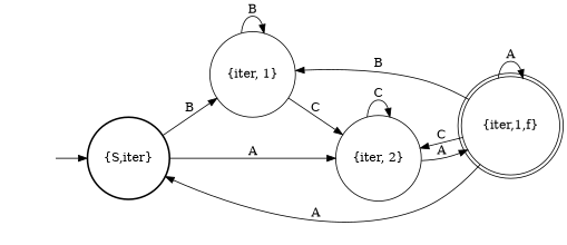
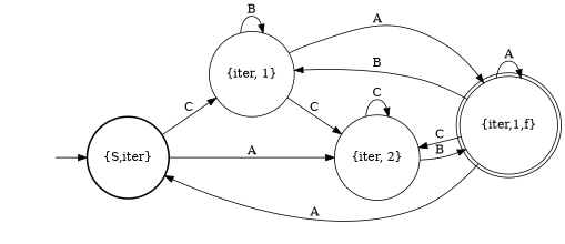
  digraph {
    rankdir=LR
    node [shape=circle]
    zero [style=invis shape=""]
    n2 [label="{S,iter}" style=bold]
    n3 [label="{iter, 1}"]
    n4 [label="{iter, 2}"]
    n5 [label="{iter,1,f}" shape=doublecircle]
    zero -> n2
-   n2 -> n3 [label=B]
+   n2 -> n3 [label=C]
    n2 -> n4 [label=A]
    n3 -> n3 [label=B]
    n3 -> n4 [label=C]
+   n3 -> n5 [label=A]
    n4 -> n4 [label=C]
-   n4 -> n5 [label=A]
+   n4 -> n5 [label=B]
    n5 -> n2 [label=A]
    n5 -> n3 [label=B]
    n5 -> n4 [label=C]
    n5 -> n5 [label=A]
  }
